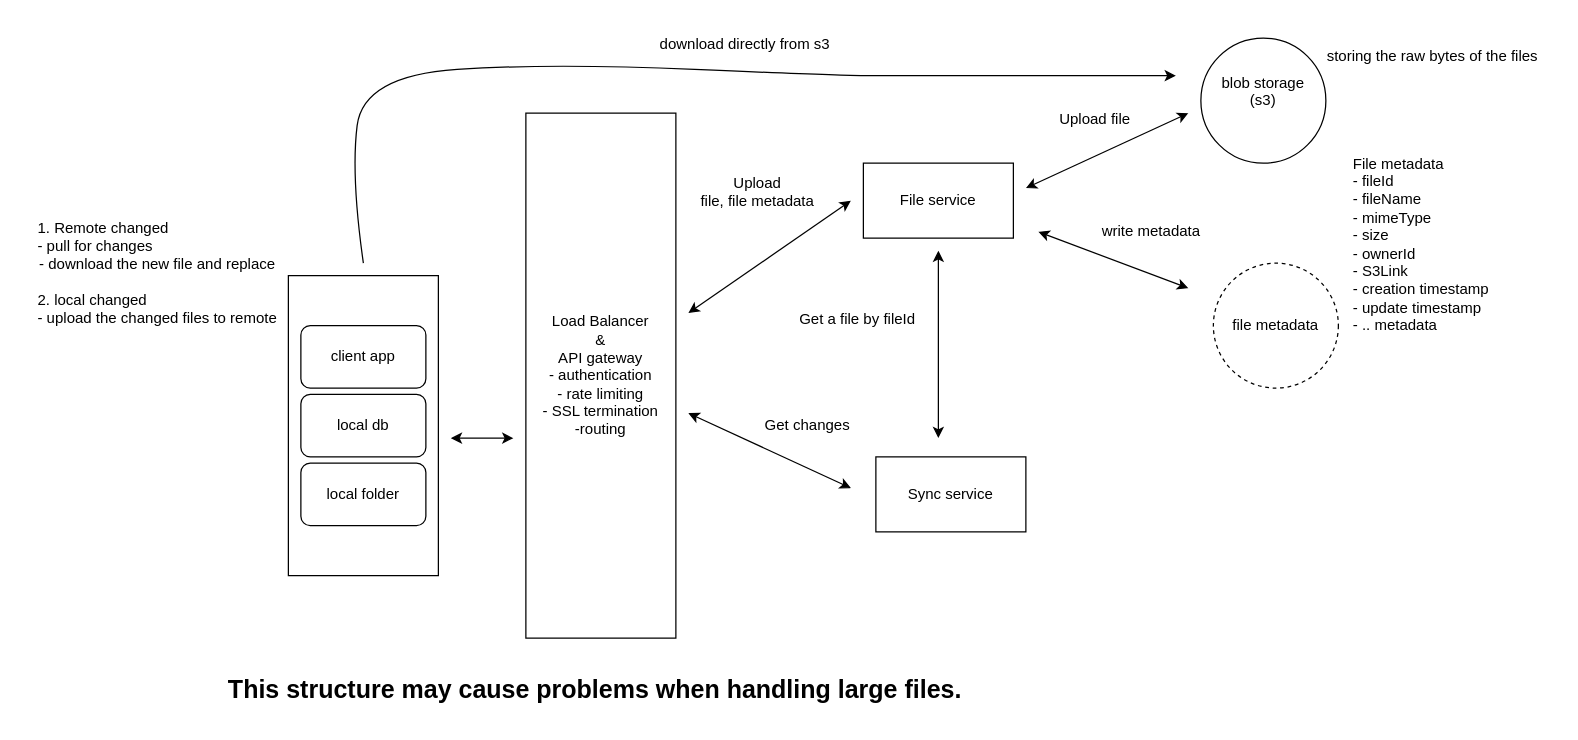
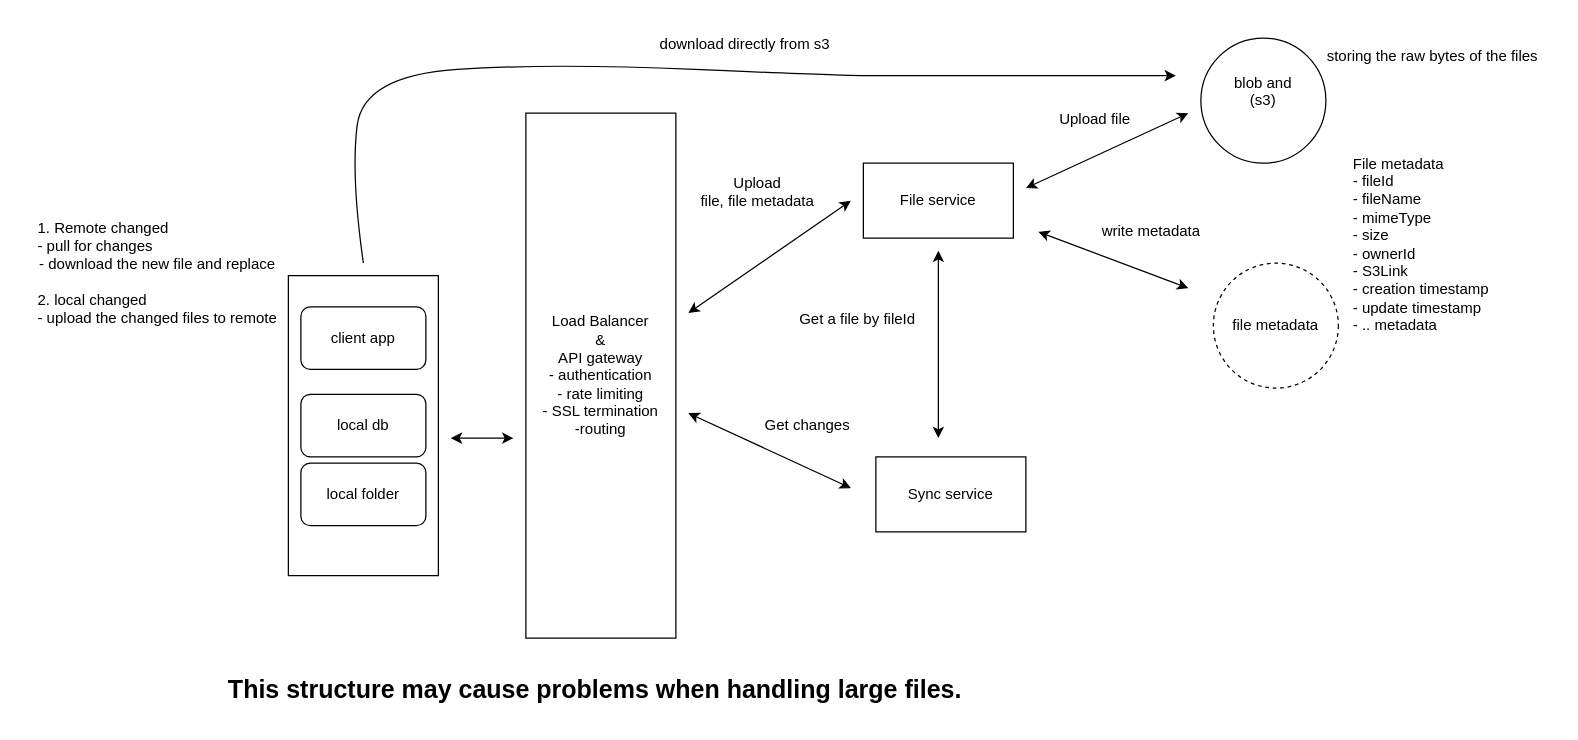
  <mxCell id="0" />
  <mxCell id="1" parent="0" />
  <mxCell id="2" value="" style="rounded=0;whiteSpace=wrap;html=1;" parent="1" vertex="1"><mxGeometry x="230" y="220" width="120" height="240" as="geometry" /></mxCell>
  <mxCell id="3" value="Load Balancer&lt;div&gt;&amp;amp;&lt;/div&gt;&lt;div&gt;API gateway&lt;/div&gt;&lt;div&gt;- authentication&lt;/div&gt;&lt;div&gt;- rate limiting&lt;/div&gt;&lt;div&gt;- SSL termination&lt;/div&gt;&lt;div&gt;-routing&lt;/div&gt;" style="rounded=0;whiteSpace=wrap;html=1;" parent="1" vertex="1"><mxGeometry x="420" y="90" width="120" height="420" as="geometry" /></mxCell>
  <mxCell id="4" value="File service" style="rounded=0;whiteSpace=wrap;html=1;" parent="1" vertex="1"><mxGeometry x="690" y="130" width="120" height="60" as="geometry" /></mxCell>
  <mxCell id="5" value="" style="endArrow=classic;startArrow=classic;html=1;rounded=0;" parent="1" edge="1"><mxGeometry width="50" height="50" relative="1" as="geometry"><mxPoint x="550" y="250" as="sourcePoint" /><mxPoint x="680" y="160" as="targetPoint" /></mxGeometry></mxCell>
  <mxCell id="6" value="Upload&lt;div&gt;file, file&amp;nbsp;&lt;span style=&quot;background-color: transparent; color: light-dark(rgb(0, 0, 0), rgb(255, 255, 255));&quot;&gt;metadata&lt;/span&gt;&lt;/div&gt;" style="text;html=1;align=center;verticalAlign=middle;resizable=0;points=[];autosize=1;strokeColor=none;fillColor=none;" parent="1" vertex="1"><mxGeometry x="550" y="133" width="110" height="40" as="geometry" /></mxCell>
- <mxCell id="7" value="blob storage&lt;div&gt;(s3)&lt;/div&gt;&lt;div&gt;&lt;br&gt;&lt;/div&gt;" style="ellipse;whiteSpace=wrap;html=1;aspect=fixed;" parent="1" vertex="1"><mxGeometry x="960" y="30" width="100" height="100" as="geometry" /></mxCell>
+ <mxCell id="7" value="blob and&lt;div&gt;(s3)&lt;/div&gt;&lt;div&gt;&lt;br&gt;&lt;/div&gt;" style="ellipse;whiteSpace=wrap;html=1;aspect=fixed;" parent="1" vertex="1"><mxGeometry x="960" y="30" width="100" height="100" as="geometry" /></mxCell>
  <mxCell id="8" value="" style="endArrow=classic;startArrow=classic;html=1;rounded=0;" parent="1" edge="1"><mxGeometry width="50" height="50" relative="1" as="geometry"><mxPoint x="820" y="150" as="sourcePoint" /><mxPoint x="950" y="90" as="targetPoint" /></mxGeometry></mxCell>
  <mxCell id="9" value="Upload&amp;nbsp;&lt;span style=&quot;background-color: transparent; color: light-dark(rgb(0, 0, 0), rgb(255, 255, 255));&quot;&gt;file&lt;/span&gt;" style="text;html=1;align=center;verticalAlign=middle;resizable=0;points=[];autosize=1;strokeColor=none;fillColor=none;" parent="1" vertex="1"><mxGeometry x="835" y="80" width="80" height="30" as="geometry" /></mxCell>
  <mxCell id="10" value="&lt;div&gt;file metadata&lt;/div&gt;" style="ellipse;whiteSpace=wrap;html=1;aspect=fixed;dashed=1;" parent="1" vertex="1"><mxGeometry x="970" y="210" width="100" height="100" as="geometry" /></mxCell>
  <mxCell id="11" value="" style="endArrow=classic;startArrow=classic;html=1;rounded=0;" parent="1" edge="1"><mxGeometry width="50" height="50" relative="1" as="geometry"><mxPoint x="830" y="185" as="sourcePoint" /><mxPoint x="950" y="230" as="targetPoint" /></mxGeometry></mxCell>
  <mxCell id="12" value="write metadata" style="text;html=1;align=center;verticalAlign=middle;resizable=0;points=[];autosize=1;strokeColor=none;fillColor=none;" parent="1" vertex="1"><mxGeometry x="870" y="170" width="100" height="30" as="geometry" /></mxCell>
  <mxCell id="13" value="File metadata&lt;div&gt;- fileId&lt;/div&gt;&lt;div&gt;- fileName&lt;/div&gt;&lt;div&gt;- mimeType&lt;/div&gt;&lt;div&gt;- size&lt;/div&gt;&lt;div&gt;- ownerId&lt;/div&gt;&lt;div&gt;- S3Link&lt;/div&gt;&lt;div&gt;- creation timestamp&lt;/div&gt;&lt;div&gt;- update timestamp&lt;/div&gt;&lt;div&gt;- .. metadata&lt;/div&gt;" style="text;html=1;align=left;verticalAlign=middle;resizable=0;points=[];autosize=1;strokeColor=none;fillColor=none;" parent="1" vertex="1"><mxGeometry x="1080" y="115" width="130" height="160" as="geometry" /></mxCell>
  <mxCell id="14" value="storing the raw bytes of the files" style="text;html=1;align=center;verticalAlign=middle;resizable=0;points=[];autosize=1;strokeColor=none;fillColor=none;" parent="1" vertex="1"><mxGeometry x="1050" y="30" width="190" height="30" as="geometry" /></mxCell>
  <mxCell id="15" value="Get a file by fileId" style="text;html=1;align=center;verticalAlign=middle;resizable=0;points=[];autosize=1;strokeColor=none;fillColor=none;" parent="1" vertex="1"><mxGeometry x="625" y="240" width="120" height="30" as="geometry" /></mxCell>
  <mxCell id="16" value="" style="curved=1;endArrow=classic;html=1;rounded=0;" parent="1" edge="1"><mxGeometry width="50" height="50" relative="1" as="geometry"><mxPoint x="290" y="210" as="sourcePoint" /><mxPoint x="940" y="60" as="targetPoint" /><Array as="points"><mxPoint x="280" y="140" /><mxPoint x="290" y="60" /><mxPoint x="440" y="50" /><mxPoint x="670" y="60" /><mxPoint x="710" y="60" /></Array></mxGeometry></mxCell>
  <mxCell id="17" value="download directly from s3" style="text;html=1;align=center;verticalAlign=middle;resizable=0;points=[];autosize=1;strokeColor=none;fillColor=none;" parent="1" vertex="1"><mxGeometry x="515" width="160" height="30" as="geometry" y="20" /></mxCell>
  <mxCell id="18" value="" style="endArrow=classic;startArrow=classic;html=1;rounded=0;" parent="1" edge="1"><mxGeometry width="50" height="50" relative="1" as="geometry"><mxPoint x="410" y="350" as="sourcePoint" /><mxPoint x="360" y="350" as="targetPoint" /></mxGeometry></mxCell>
  <mxCell id="19" value="local folder" style="rounded=1;whiteSpace=wrap;html=1;" parent="1" vertex="1"><mxGeometry x="240" y="370" width="100" height="50" as="geometry" /></mxCell>
- <mxCell id="20" value="client app" style="rounded=1;whiteSpace=wrap;html=1;" parent="1" vertex="1"><mxGeometry x="240" y="260" width="100" height="50" as="geometry" /></mxCell>
+ <mxCell id="20" value="client app" style="rounded=1;whiteSpace=wrap;html=1;" parent="1" vertex="1"><mxGeometry x="240" y="245" width="100" height="50" as="geometry" /></mxCell>
  <mxCell id="21" value="&lt;div style=&quot;text-align: left;&quot;&gt;&lt;span style=&quot;background-color: transparent; color: light-dark(rgb(0, 0, 0), rgb(255, 255, 255));&quot;&gt;1. Remote changed&lt;/span&gt;&lt;/div&gt;&lt;div style=&quot;text-align: left;&quot;&gt;- pull for changes&lt;/div&gt;&lt;div&gt;- download the new file and replace&lt;/div&gt;&lt;div style=&quot;text-align: left;&quot;&gt;&lt;br&gt;&lt;/div&gt;&lt;div style=&quot;text-align: left;&quot;&gt;2. local changed&lt;/div&gt;&lt;div style=&quot;text-align: left;&quot;&gt;- upload the changed files to remote&lt;/div&gt;&lt;div&gt;&lt;br&gt;&lt;/div&gt;" style="text;html=1;align=center;verticalAlign=middle;resizable=0;points=[];autosize=1;strokeColor=none;fillColor=none;" parent="1" vertex="1"><mxGeometry x="20" y="170" width="210" height="110" as="geometry" /></mxCell>
  <mxCell id="22" value="Sync service" style="rounded=0;whiteSpace=wrap;html=1;" parent="1" vertex="1"><mxGeometry x="700" y="365" width="120" height="60" as="geometry" /></mxCell>
  <mxCell id="23" value="" style="endArrow=classic;startArrow=classic;html=1;rounded=0;" parent="1" edge="1"><mxGeometry width="50" height="50" relative="1" as="geometry"><mxPoint x="550" y="330" as="sourcePoint" /><mxPoint x="680" y="390" as="targetPoint" /></mxGeometry></mxCell>
  <mxCell id="24" value="Get changes" style="text;html=1;align=center;verticalAlign=middle;resizable=0;points=[];autosize=1;strokeColor=none;fillColor=none;" parent="1" vertex="1"><mxGeometry x="600" y="325" width="90" height="30" as="geometry" /></mxCell>
  <mxCell id="25" value="" style="endArrow=classic;startArrow=classic;html=1;rounded=0;" parent="1" edge="1"><mxGeometry width="50" height="50" relative="1" as="geometry"><mxPoint x="750" y="350" as="sourcePoint" /><mxPoint x="750" y="200" as="targetPoint" /></mxGeometry></mxCell>
  <mxCell id="26" value="local db" style="rounded=1;whiteSpace=wrap;html=1;" parent="1" vertex="1"><mxGeometry x="240" y="315" width="100" height="50" as="geometry" /></mxCell>
  <mxCell id="27" value="&lt;b&gt;&lt;font style=&quot;font-size: 20px;&quot;&gt;This structure may cause problems when handling large files.&lt;/font&gt;&lt;/b&gt;" style="text;html=1;align=center;verticalAlign=middle;resizable=0;points=[];autosize=1;strokeColor=none;fillColor=none;" parent="1" vertex="1"><mxGeometry x="170" y="530" width="610" height="40" as="geometry" /></mxCell>
